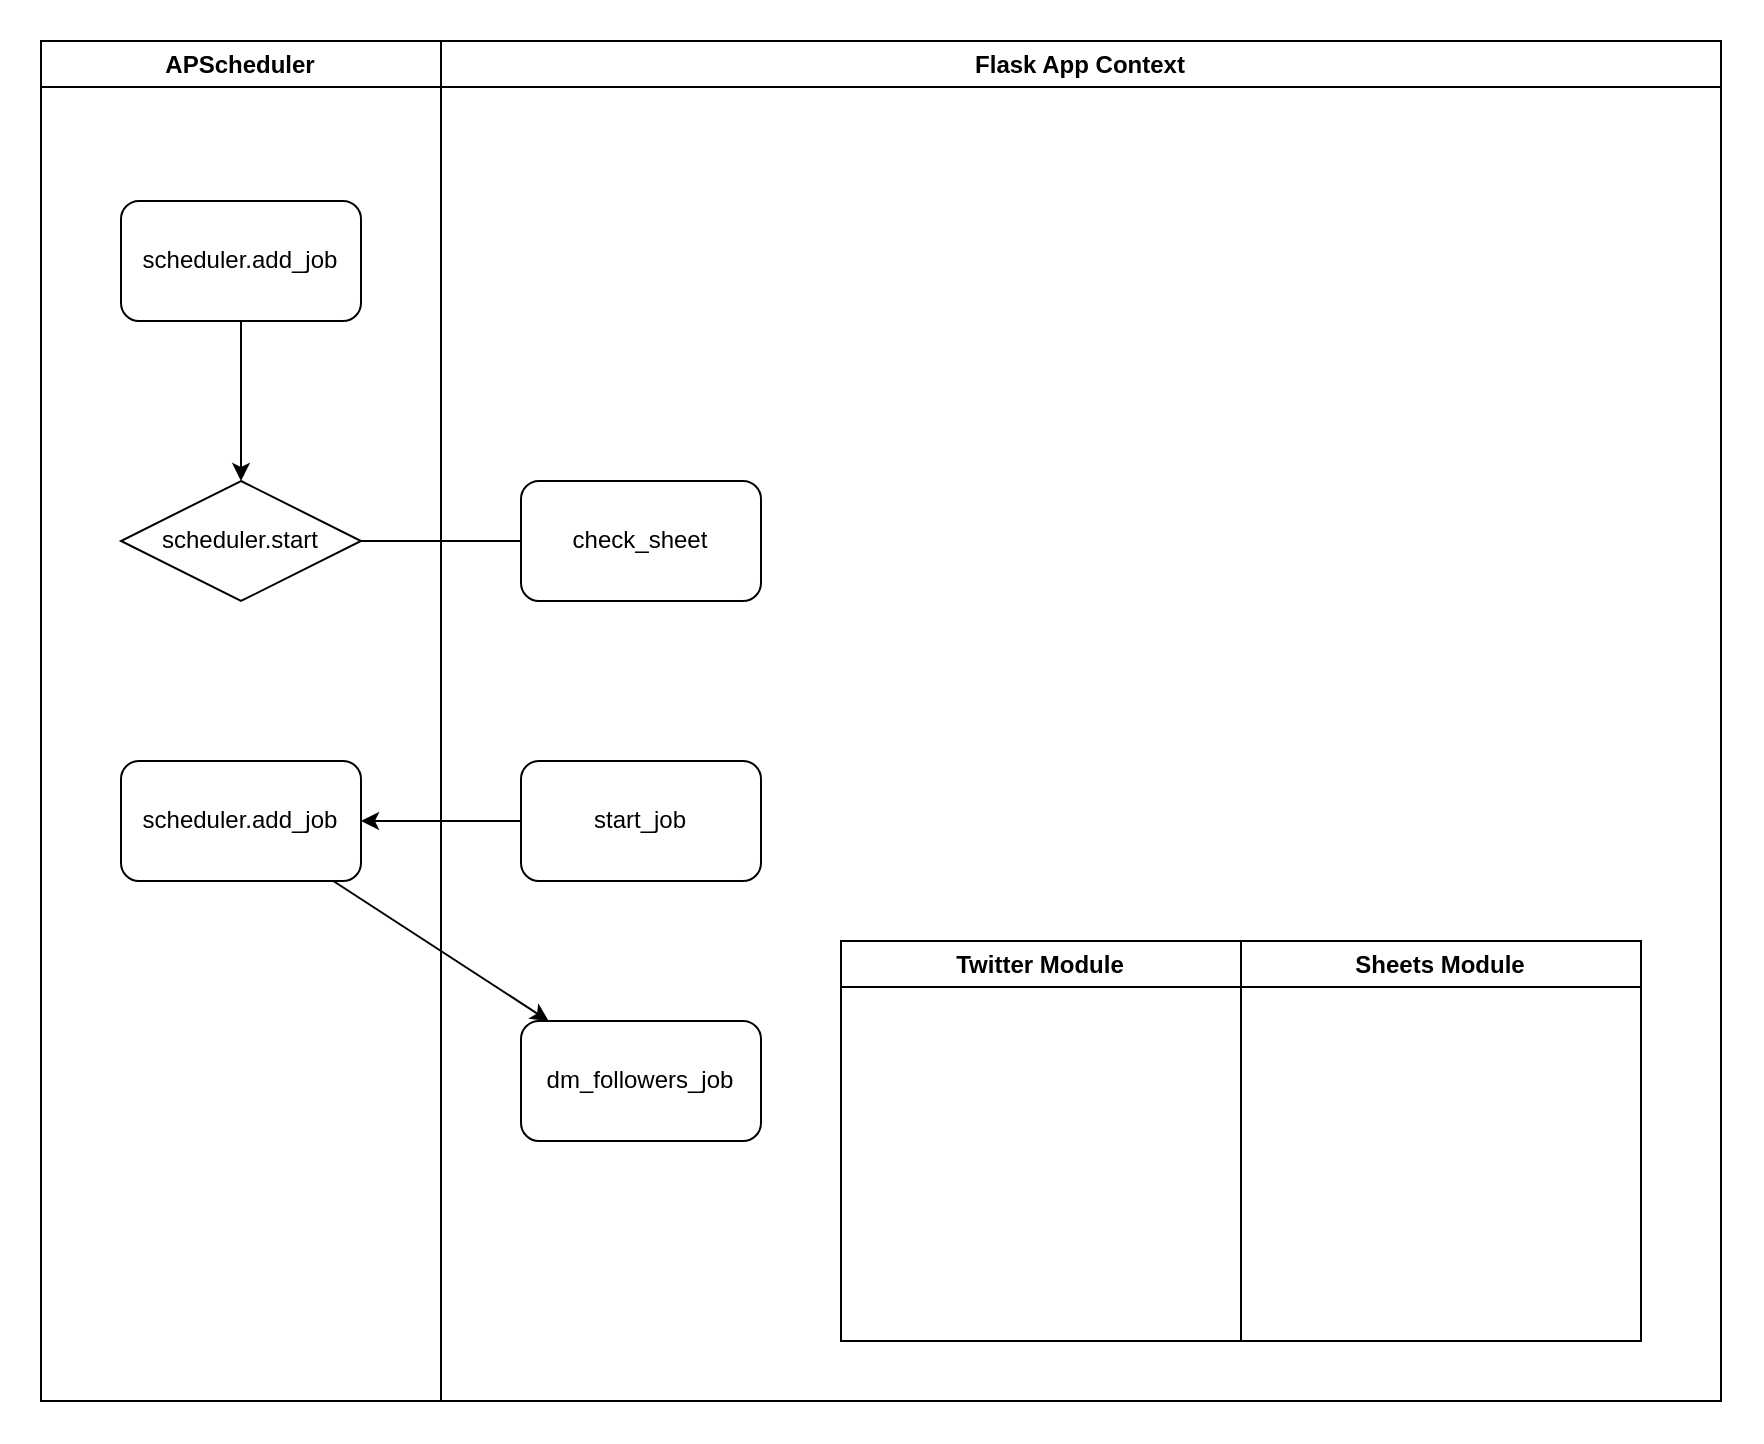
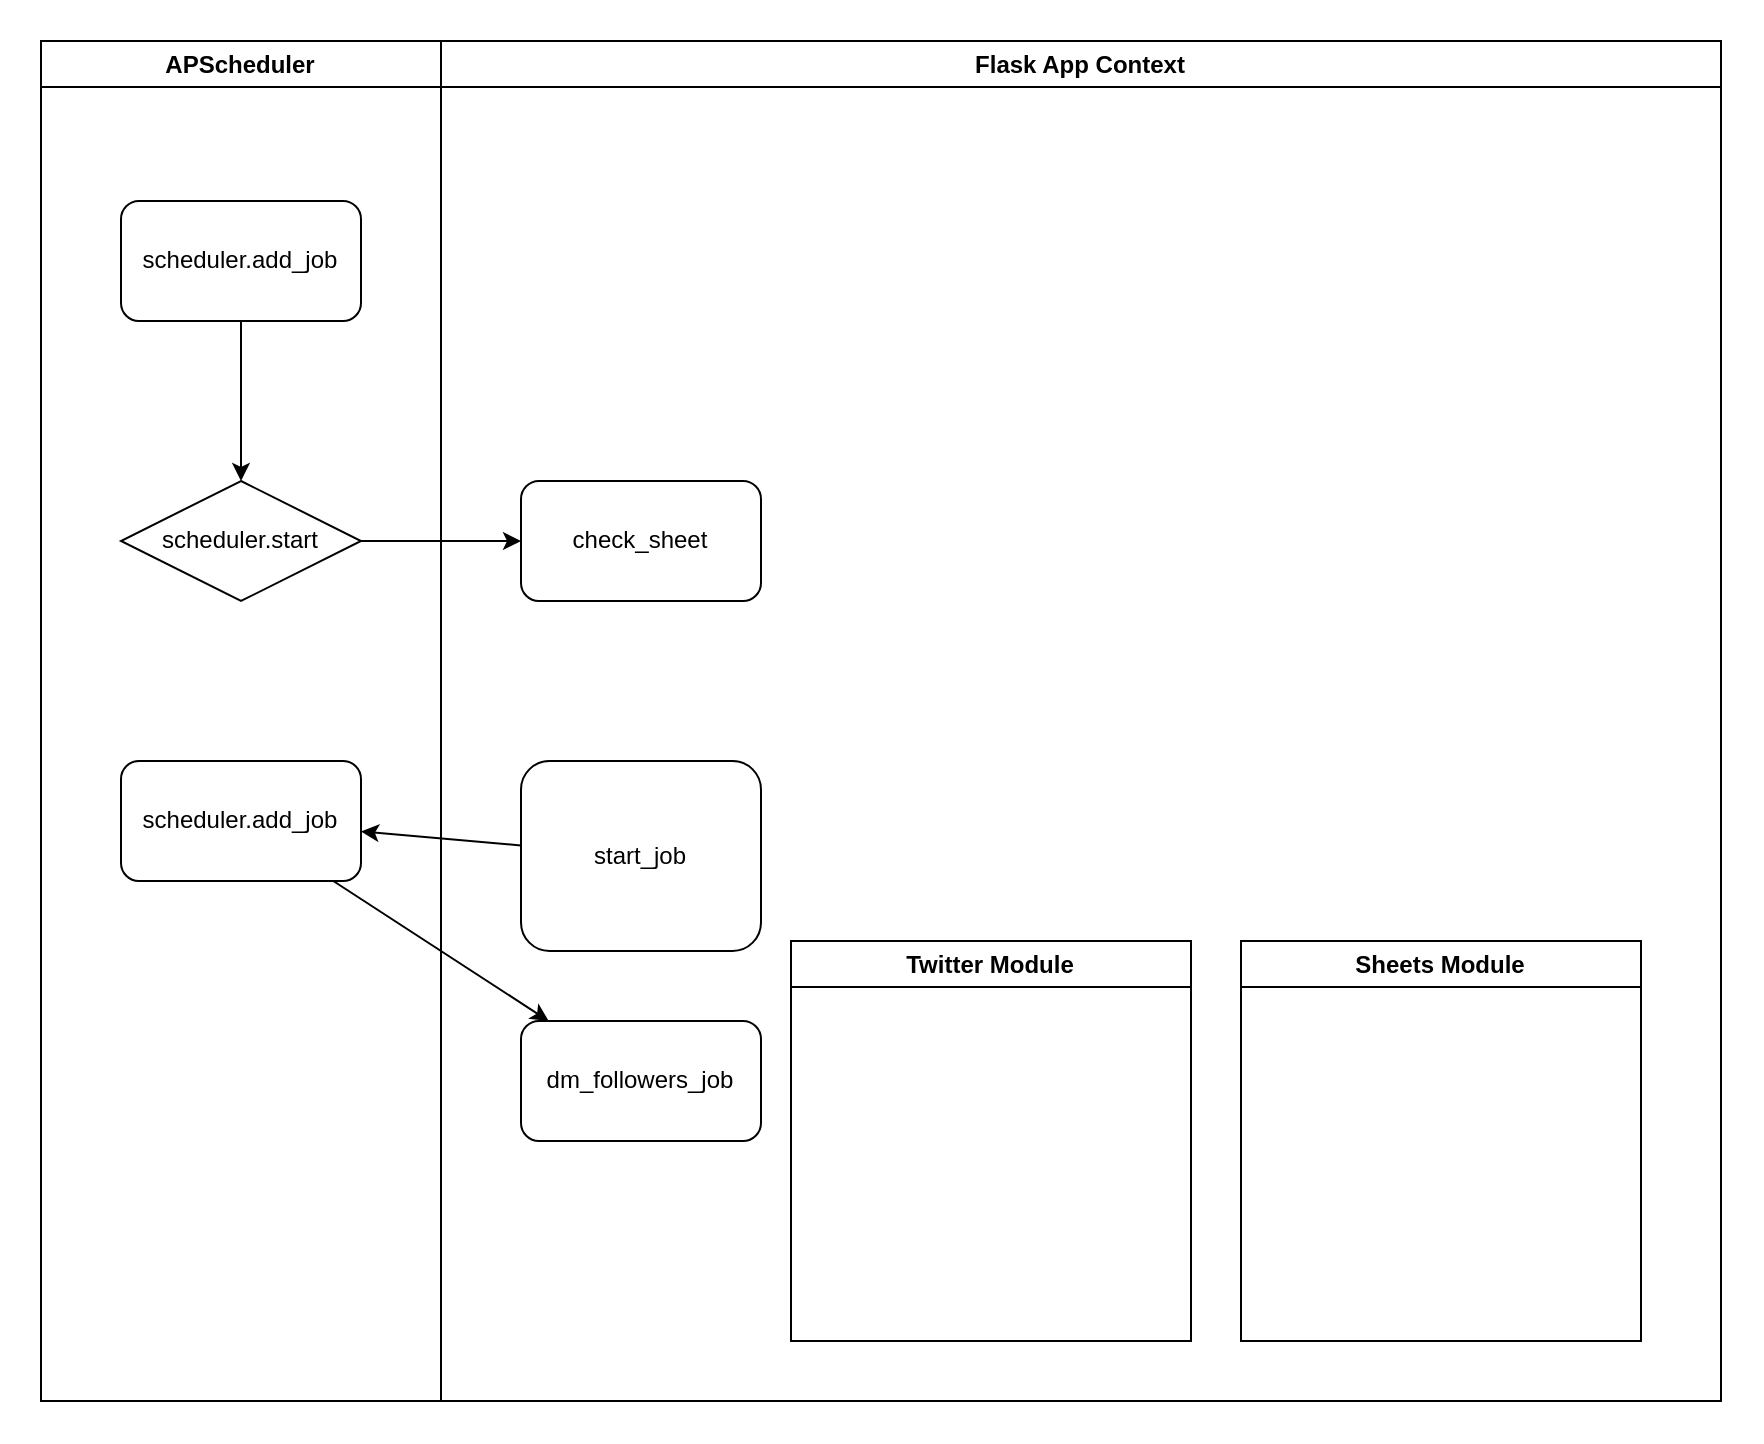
  <mxCell id="0" />
  <mxCell id="1" parent="0" />
  <mxCell id="2" value="Flask App Context" style="swimlane;" vertex="1" parent="1"><mxGeometry x="220" y="20" width="640" height="680" as="geometry" /></mxCell>
  <mxCell id="3" value="check_sheet" style="rounded=1;whiteSpace=wrap;html=1;" vertex="1" parent="2"><mxGeometry x="40" y="220" width="120" height="60" as="geometry" /></mxCell>
- <mxCell id="4" value="start_job" style="rounded=1;whiteSpace=wrap;html=1;" vertex="1" parent="2"><mxGeometry x="40" y="360" width="120" height="60" as="geometry" /></mxCell>
+ <mxCell id="4" value="start_job" style="rounded=1;whiteSpace=wrap;html=1;" vertex="1" parent="2"><mxGeometry x="40" y="360" width="120" height="95" as="geometry" /></mxCell>
  <mxCell id="5" value="dm_followers_job" style="rounded=1;whiteSpace=wrap;html=1;" vertex="1" parent="2"><mxGeometry x="40" y="490" width="120" height="60" as="geometry" /></mxCell>
- <mxCell id="6" value="Twitter Module" style="swimlane;" vertex="1" parent="2"><mxGeometry x="200" y="450" width="200" height="200" as="geometry" /></mxCell>
+ <mxCell id="6" value="Twitter Module" style="swimlane;" vertex="1" parent="2"><mxGeometry x="175" y="450" width="200" height="200" as="geometry" /></mxCell>
  <mxCell id="7" value="Sheets Module" style="swimlane;" vertex="1" parent="2"><mxGeometry x="400" y="450" width="200" height="200" as="geometry" /></mxCell>
  <mxCell id="8" value="APScheduler" style="swimlane;" vertex="1" parent="1"><mxGeometry x="20" y="20" width="200" height="680" as="geometry" /></mxCell>
  <mxCell id="9" value="scheduler.add_job" style="rounded=1;whiteSpace=wrap;html=1;" vertex="1" parent="8"><mxGeometry x="40" y="80" width="120" height="60" as="geometry" /></mxCell>
  <mxCell id="10" value="scheduler.add_job" style="rounded=1;whiteSpace=wrap;html=1;" vertex="1" parent="8"><mxGeometry x="40" y="360" width="120" height="60" as="geometry" /></mxCell>
- <mxCell id="11" value="" style="edgeStyle=none;html=1;endArrow=none;" edge="1" parent="1" source="12" target="3"><mxGeometry relative="1" as="geometry" /></mxCell>
+ <mxCell id="11" value="" style="edgeStyle=none;html=1;" edge="1" parent="1" source="12" target="3"><mxGeometry relative="1" as="geometry" /></mxCell>
  <mxCell id="12" value="scheduler.start" style="rhombus;whiteSpace=wrap;html=1;" vertex="1" parent="1"><mxGeometry x="60" y="240" width="120" height="60" as="geometry" /></mxCell>
  <mxCell id="13" value="" style="edgeStyle=none;html=1;" edge="1" parent="1" source="9" target="12"><mxGeometry relative="1" as="geometry" /></mxCell>
  <mxCell id="14" value="" style="edgeStyle=none;html=1;" edge="1" parent="1" source="4" target="10"><mxGeometry relative="1" as="geometry" /></mxCell>
  <mxCell id="15" value="" style="edgeStyle=none;html=1;" edge="1" parent="1" source="10" target="5"><mxGeometry relative="1" as="geometry" /></mxCell>
